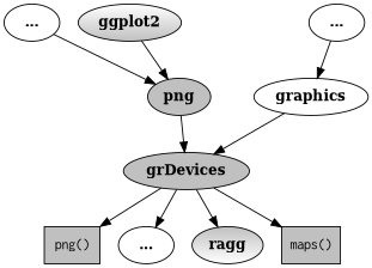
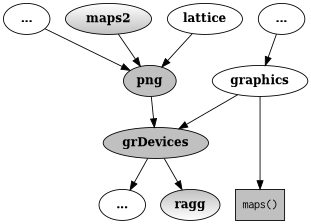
  digraph {
    rankdir=TB
    node [fontname="Times-Bold" style=filled]
    n1 [fillcolor=gray fontname=courier label="maps()" shape=box]
-   n2 [fillcolor=gray fontname=courier label="png()" shape=box]
    n3 [label="..." style=""]
    graphics [style=""]
    grDevices [fillcolor=gray]
    n6 [label="..." style=""]
    n7 [label="..." style=""]
    n8 [fillcolor=gray label=png]
    ragg [fillcolor="gray:white" gradientangle=270]
-   ggplot2 [fillcolor="gray:white" gradientangle=90]
+   ggplot2 [fillcolor="gray:white" gradientangle=90 label=maps2]
+   lattice [style=""]
    n3 -> graphics
    graphics -> grDevices
-   grDevices -> n1
-   grDevices -> n2
+   graphics -> n1
    grDevices -> n6
    grDevices -> ragg
    n7 -> n8
    n8 -> grDevices
    ggplot2 -> n8
+   lattice -> n8
  }
